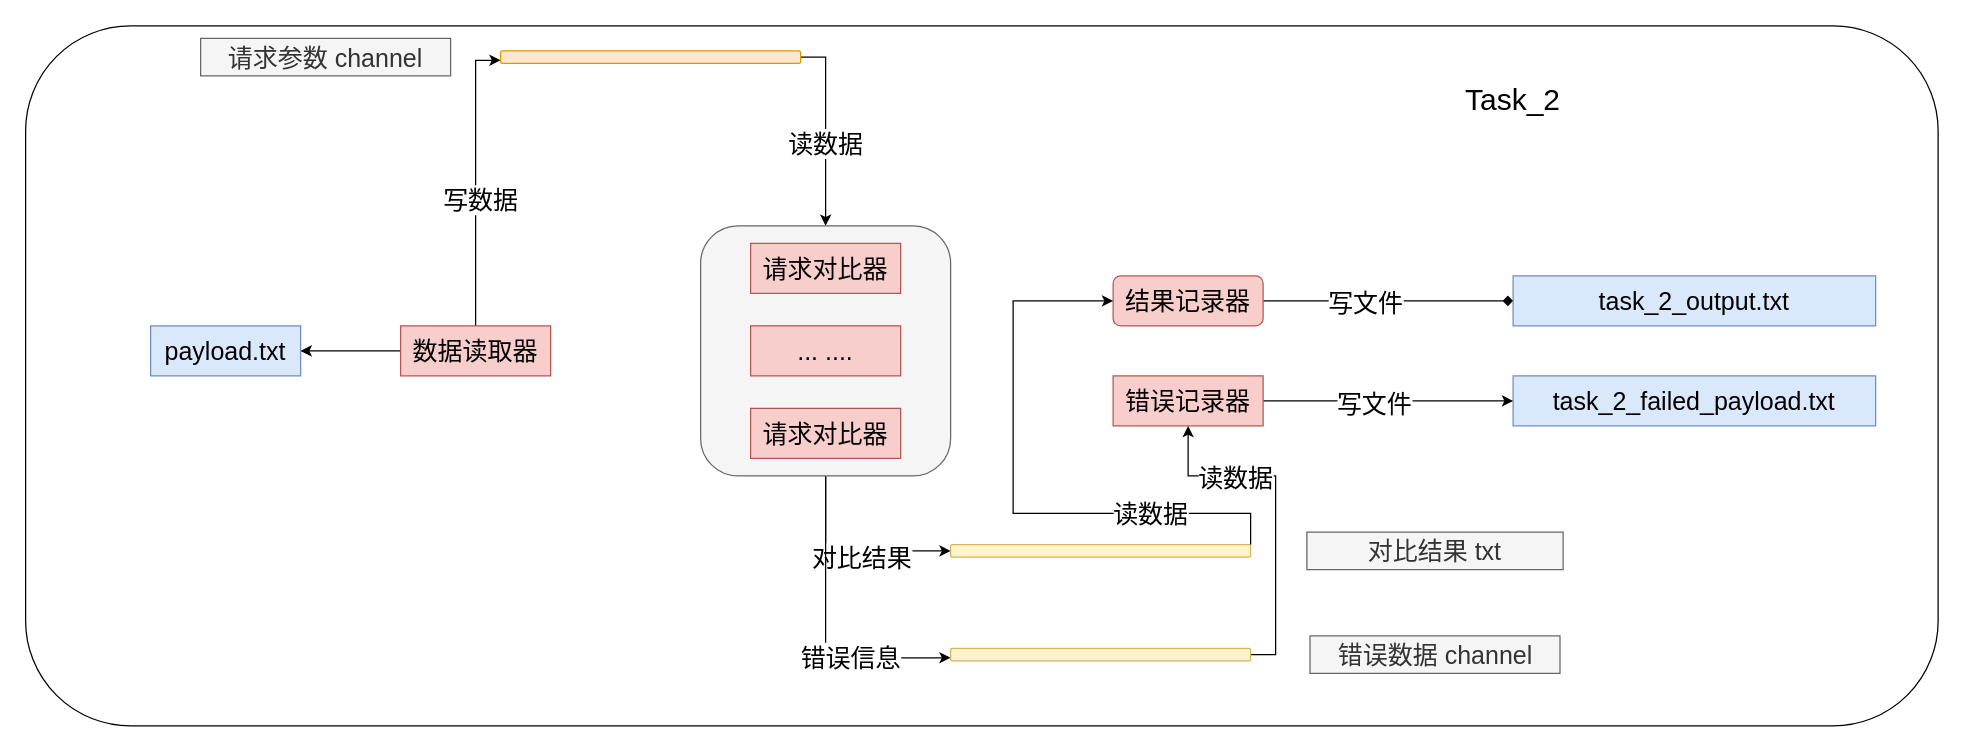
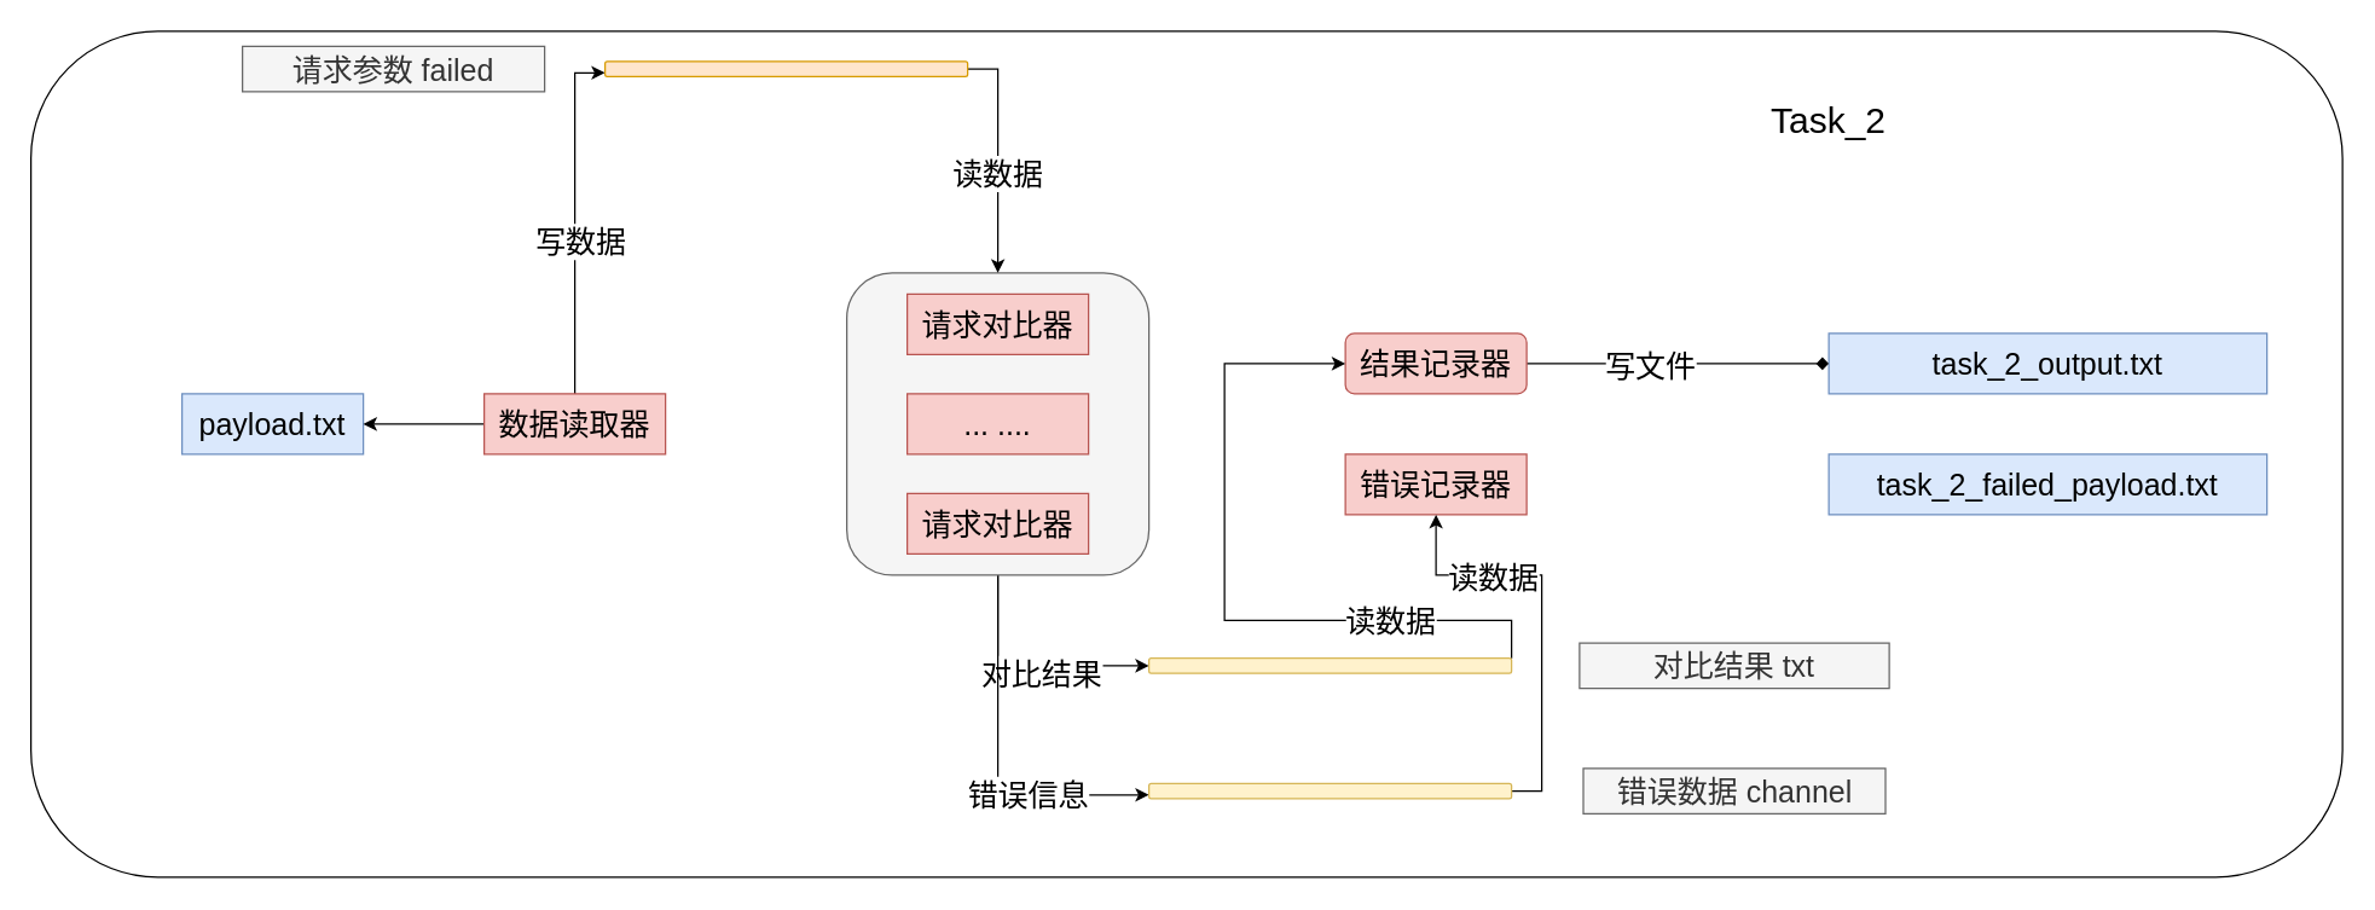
  <mxCell id="0" />
  <mxCell id="1" parent="0" />
  <mxCell id="2" value="" style="rounded=1;whiteSpace=wrap;html=1;" vertex="1" parent="1"><mxGeometry x="20" y="20" width="1530" height="560" as="geometry" /></mxCell>
  <mxCell id="3" style="edgeStyle=orthogonalEdgeStyle;rounded=0;orthogonalLoop=1;jettySize=auto;html=1;exitX=0.5;exitY=1;exitDx=0;exitDy=0;entryX=0;entryY=0.5;entryDx=0;entryDy=0;" edge="1" parent="1" source="7" target="30"><mxGeometry relative="1" as="geometry" /></mxCell>
  <mxCell id="4" value="对比结果" style="edgeLabel;html=1;align=center;verticalAlign=middle;resizable=0;points=[];fontSize=20;" vertex="1" connectable="0" parent="3"><mxGeometry x="0.1" y="-4" relative="1" as="geometry"><mxPoint as="offset" /></mxGeometry></mxCell>
  <mxCell id="5" style="edgeStyle=orthogonalEdgeStyle;rounded=0;orthogonalLoop=1;jettySize=auto;html=1;exitX=0.5;exitY=1;exitDx=0;exitDy=0;entryX=0;entryY=0.75;entryDx=0;entryDy=0;" edge="1" parent="1" source="7" target="34"><mxGeometry relative="1" as="geometry" /></mxCell>
  <mxCell id="6" value="错误信息" style="edgeLabel;html=1;align=center;verticalAlign=middle;resizable=0;points=[];fontSize=20;" vertex="1" connectable="0" parent="5"><mxGeometry x="0.348" y="2" relative="1" as="geometry"><mxPoint y="1" as="offset" /></mxGeometry></mxCell>
  <mxCell id="7" value="" style="rounded=1;whiteSpace=wrap;html=1;fillColor=#f5f5f5;fontColor=#333333;strokeColor=#666666;" vertex="1" parent="1"><mxGeometry x="560" y="180" width="200" height="200" as="geometry" /></mxCell>
  <mxCell id="8" value="payload.txt" style="rounded=0;whiteSpace=wrap;html=1;fillColor=#dae8fc;strokeColor=#6c8ebf;fontSize=20;" vertex="1" parent="1"><mxGeometry x="120" y="260" width="120" height="40" as="geometry" /></mxCell>
  <mxCell id="9" value="请求对比器" style="rounded=0;whiteSpace=wrap;html=1;fontSize=20;fillColor=#f8cecc;strokeColor=#b85450;" vertex="1" parent="1"><mxGeometry x="600" y="194" width="120" height="40" as="geometry" /></mxCell>
  <mxCell id="10" value="task_2_output.txt" style="rounded=0;whiteSpace=wrap;html=1;fontSize=20;fillColor=#dae8fc;strokeColor=#6c8ebf;" vertex="1" parent="1"><mxGeometry x="1210" y="220" width="290" height="40" as="geometry" /></mxCell>
  <mxCell id="11" value="task_2_failed_payload.txt" style="rounded=0;whiteSpace=wrap;html=1;fontSize=20;fillColor=#dae8fc;strokeColor=#6c8ebf;" vertex="1" parent="1"><mxGeometry x="1210" y="300" width="290" height="40" as="geometry" /></mxCell>
  <mxCell id="12" value="请求对比器" style="rounded=0;whiteSpace=wrap;html=1;fontSize=20;fillColor=#f8cecc;strokeColor=#b85450;" vertex="1" parent="1"><mxGeometry x="600" y="326" width="120" height="40" as="geometry" /></mxCell>
  <mxCell id="13" style="edgeStyle=orthogonalEdgeStyle;rounded=0;orthogonalLoop=1;jettySize=auto;html=1;exitX=0;exitY=0.5;exitDx=0;exitDy=0;" edge="1" parent="1" source="16" target="8"><mxGeometry relative="1" as="geometry" /></mxCell>
  <mxCell id="14" style="edgeStyle=orthogonalEdgeStyle;rounded=0;orthogonalLoop=1;jettySize=auto;html=1;exitX=0.5;exitY=0;exitDx=0;exitDy=0;entryX=0;entryY=0.75;entryDx=0;entryDy=0;" edge="1" parent="1" source="16" target="25"><mxGeometry relative="1" as="geometry" /></mxCell>
  <mxCell id="15" value="写数据" style="edgeLabel;html=1;align=center;verticalAlign=middle;resizable=0;points=[];fontSize=20;" vertex="1" connectable="0" parent="14"><mxGeometry x="-0.119" y="-3" relative="1" as="geometry"><mxPoint as="offset" /></mxGeometry></mxCell>
  <mxCell id="16" value="数据读取器" style="rounded=0;whiteSpace=wrap;html=1;fillColor=#f8cecc;strokeColor=#b85450;fontSize=20;" vertex="1" parent="1"><mxGeometry x="320" y="260" width="120" height="40" as="geometry" /></mxCell>
  <mxCell id="17" style="edgeStyle=orthogonalEdgeStyle;rounded=0;orthogonalLoop=1;jettySize=auto;html=1;exitX=1;exitY=0.5;exitDx=0;exitDy=0;entryX=0;entryY=0.5;entryDx=0;entryDy=0;endArrow=diamond;" edge="1" parent="1" source="19" target="10"><mxGeometry relative="1" as="geometry" /></mxCell>
  <mxCell id="18" value="写文件" style="edgeLabel;html=1;align=center;verticalAlign=middle;resizable=0;points=[];fontSize=20;" vertex="1" connectable="0" parent="17"><mxGeometry x="-0.19" relative="1" as="geometry"><mxPoint as="offset" /></mxGeometry></mxCell>
  <mxCell id="19" value="结果记录器" style="whiteSpace=wrap;html=1;fontSize=20;fillColor=#f8cecc;strokeColor=#b85450;rounded=1;" vertex="1" parent="1"><mxGeometry x="890" y="220" width="120" height="40" as="geometry" /></mxCell>
- <mxCell id="20" style="edgeStyle=orthogonalEdgeStyle;rounded=0;orthogonalLoop=1;jettySize=auto;html=1;exitX=1;exitY=0.5;exitDx=0;exitDy=0;" edge="1" parent="1" source="22" target="11"><mxGeometry relative="1" as="geometry" /></mxCell>
- <mxCell id="21" value="写文件" style="edgeLabel;html=1;align=center;verticalAlign=middle;resizable=0;points=[];fontSize=20;" vertex="1" connectable="0" parent="20"><mxGeometry x="-0.12" y="-1" relative="1" as="geometry"><mxPoint as="offset" /></mxGeometry></mxCell>
  <mxCell id="22" value="错误记录器" style="rounded=0;whiteSpace=wrap;html=1;fontSize=20;fillColor=#f8cecc;strokeColor=#b85450;" vertex="1" parent="1"><mxGeometry x="890" y="300" width="120" height="40" as="geometry" /></mxCell>
  <mxCell id="23" style="edgeStyle=orthogonalEdgeStyle;rounded=0;orthogonalLoop=1;jettySize=auto;html=1;exitX=1;exitY=0.5;exitDx=0;exitDy=0;" edge="1" parent="1" source="25" target="7"><mxGeometry relative="1" as="geometry" /></mxCell>
  <mxCell id="24" value="读数据" style="edgeLabel;html=1;align=center;verticalAlign=middle;resizable=0;points=[];fontSize=20;" vertex="1" connectable="0" parent="23"><mxGeometry x="0.136" y="-1" relative="1" as="geometry"><mxPoint as="offset" /></mxGeometry></mxCell>
  <mxCell id="25" value="" style="rounded=1;whiteSpace=wrap;html=1;fillColor=#ffe6cc;strokeColor=#d79b00;" vertex="1" parent="1"><mxGeometry x="400" y="40" width="240" height="10" as="geometry" /></mxCell>
- <mxCell id="26" value="请求参数 channel" style="text;html=1;align=center;verticalAlign=middle;whiteSpace=wrap;rounded=0;fontSize=20;fillColor=#f5f5f5;strokeColor=#666666;fontColor=#333333;" vertex="1" parent="1"><mxGeometry x="160" y="30" width="200" height="30" as="geometry" /></mxCell>
+ <mxCell id="26" value="请求参数 failed" style="text;html=1;align=center;verticalAlign=middle;whiteSpace=wrap;rounded=0;fontSize=20;fillColor=#f5f5f5;strokeColor=#666666;fontColor=#333333;" vertex="1" parent="1"><mxGeometry x="160" y="30" width="200" height="30" as="geometry" /></mxCell>
  <mxCell id="27" value="... ...." style="rounded=0;whiteSpace=wrap;html=1;fontSize=20;fillColor=#f8cecc;strokeColor=#b85450;" vertex="1" parent="1"><mxGeometry x="600" y="260" width="120" height="40" as="geometry" /></mxCell>
  <mxCell id="28" style="edgeStyle=orthogonalEdgeStyle;rounded=0;orthogonalLoop=1;jettySize=auto;html=1;exitX=1;exitY=0;exitDx=0;exitDy=0;entryX=0;entryY=0.5;entryDx=0;entryDy=0;" edge="1" parent="1" source="30" target="19"><mxGeometry relative="1" as="geometry"><Array as="points"><mxPoint x="1000" y="410" /><mxPoint x="810" y="410" /><mxPoint x="810" y="240" /></Array></mxGeometry></mxCell>
  <mxCell id="29" value="读数据" style="edgeLabel;html=1;align=center;verticalAlign=middle;resizable=0;points=[];fontSize=20;" vertex="1" connectable="0" parent="28"><mxGeometry x="-0.542" y="-1" relative="1" as="geometry"><mxPoint as="offset" /></mxGeometry></mxCell>
  <mxCell id="30" value="" style="rounded=1;whiteSpace=wrap;html=1;fillColor=#fff2cc;strokeColor=#d6b656;" vertex="1" parent="1"><mxGeometry x="760" y="435" width="240" height="10" as="geometry" /></mxCell>
  <mxCell id="31" value="对比结果 txt" style="text;html=1;align=center;verticalAlign=middle;whiteSpace=wrap;rounded=0;fontSize=20;fillColor=#f5f5f5;fontColor=#333333;strokeColor=#666666;" vertex="1" parent="1"><mxGeometry x="1045" y="425" width="205" height="30" as="geometry" /></mxCell>
  <mxCell id="32" style="edgeStyle=orthogonalEdgeStyle;rounded=0;orthogonalLoop=1;jettySize=auto;html=1;exitX=1;exitY=0.5;exitDx=0;exitDy=0;entryX=0.5;entryY=1;entryDx=0;entryDy=0;" edge="1" parent="1" source="34" target="22"><mxGeometry relative="1" as="geometry"><Array as="points"><mxPoint x="1020" y="523" /><mxPoint x="1020" y="380" /><mxPoint x="950" y="380" /></Array></mxGeometry></mxCell>
  <mxCell id="33" value="读数据" style="edgeLabel;html=1;align=center;verticalAlign=middle;resizable=0;points=[];fontSize=20;" vertex="1" connectable="0" parent="32"><mxGeometry x="0.436" relative="1" as="geometry"><mxPoint as="offset" /></mxGeometry></mxCell>
  <mxCell id="34" value="" style="rounded=1;whiteSpace=wrap;html=1;fillColor=#fff2cc;strokeColor=#d6b656;" vertex="1" parent="1"><mxGeometry x="760" y="518" width="240" height="10" as="geometry" /></mxCell>
  <mxCell id="35" value="错误数据 channel" style="text;html=1;align=center;verticalAlign=middle;whiteSpace=wrap;rounded=0;fontSize=20;fillColor=#f5f5f5;fontColor=#333333;strokeColor=#666666;" vertex="1" parent="1"><mxGeometry x="1047.5" y="508" width="200" height="30" as="geometry" /></mxCell>
  <mxCell id="36" value="&lt;font style=&quot;font-size: 24px;&quot;&gt;Task_2&lt;/font&gt;" style="text;html=1;align=center;verticalAlign=middle;whiteSpace=wrap;rounded=0;" vertex="1" parent="1"><mxGeometry x="1060" y="40" width="300" height="80" as="geometry" /></mxCell>
